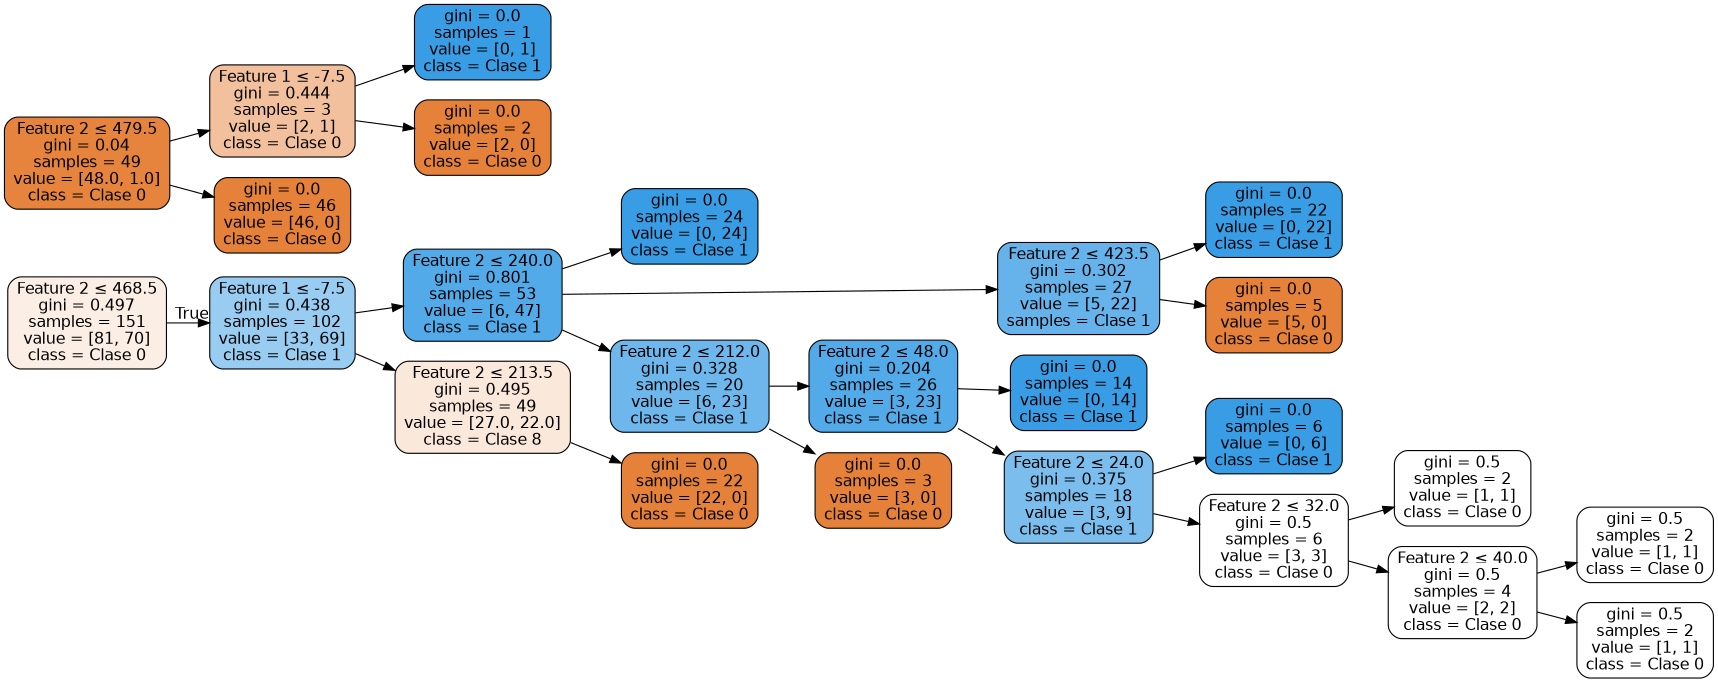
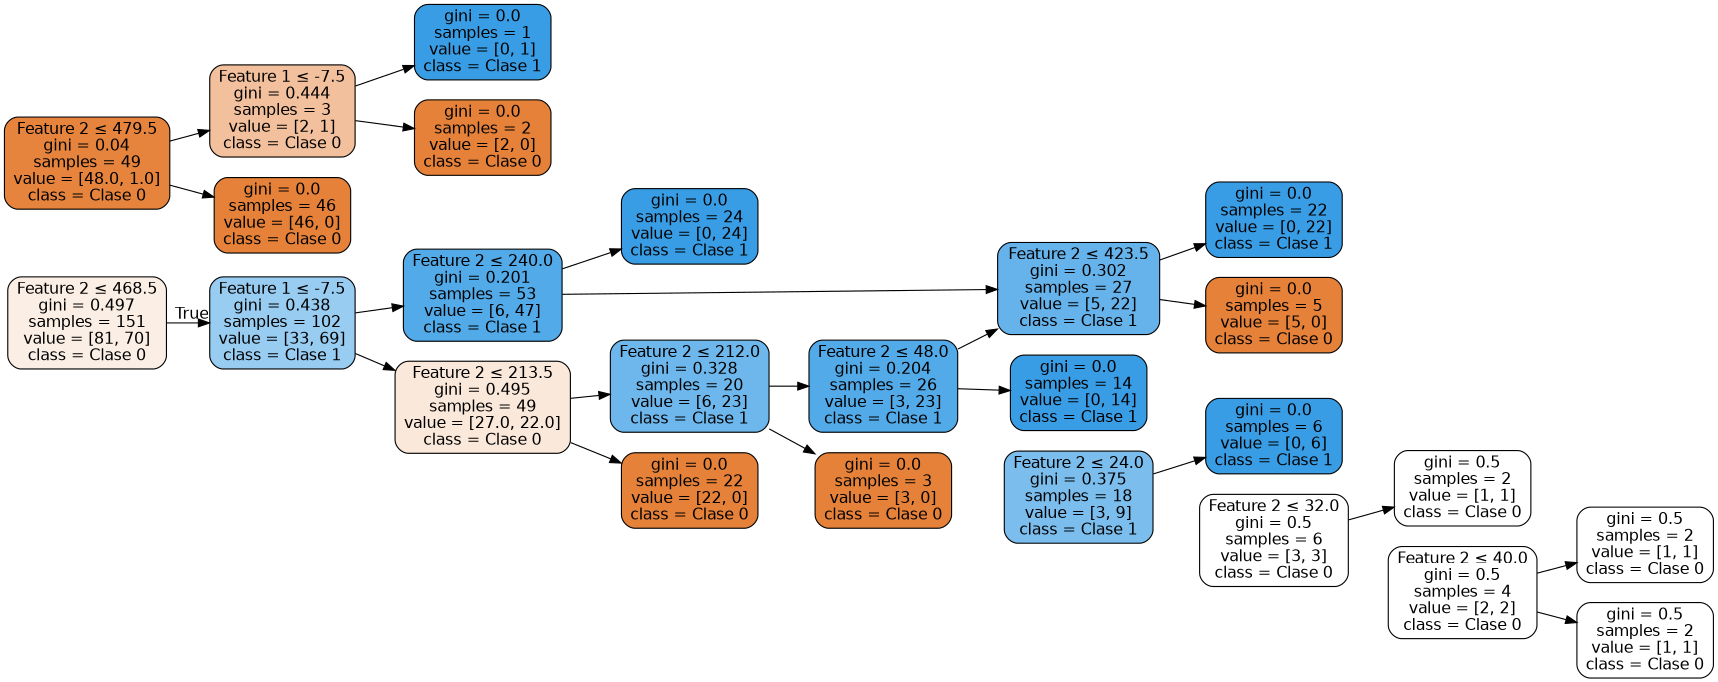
  digraph {
    rankdir=LR
    node [color=black fillcolor="#e58139" fontname=helvetica shape=box style="filled, rounded"]
    edge [fontname=helvetica]
    n1 [fillcolor="#fbeee4" label=<Feature 2 &le; 468.5<br/>gini = 0.497<br/>samples = 151<br/>value = [81, 70]<br/>class = Clase 0>]
    n2 [fillcolor="#98ccf1" label=<Feature 1 &le; -7.5<br/>gini = 0.438<br/>samples = 102<br/>value = [33, 69]<br/>class = Clase 1>]
-   n3 [fillcolor="#52aae8" label=<Feature 2 &le; 240.0<br/>gini = 0.801<br/>samples = 53<br/>value = [6, 47]<br/>class = Clase 1>]
-   n4 [fillcolor="#fae8da" label=<Feature 2 &le; 213.5<br/>gini = 0.495<br/>samples = 49<br/>value = [27.0, 22.0]<br/>class = Clase 8>]
+   n3 [fillcolor="#52aae8" label=<Feature 2 &le; 240.0<br/>gini = 0.201<br/>samples = 53<br/>value = [6, 47]<br/>class = Clase 1>]
+   n4 [fillcolor="#fae8da" label=<Feature 2 &le; 213.5<br/>gini = 0.495<br/>samples = 49<br/>value = [27.0, 22.0]<br/>class = Clase 0>]
    n5 [fillcolor="#e6843d" label=<Feature 2 &le; 479.5<br/>gini = 0.04<br/>samples = 49<br/>value = [48.0, 1.0]<br/>class = Clase 0>]
    n6 [fillcolor="#f2c09c" label=<Feature 1 &le; -7.5<br/>gini = 0.444<br/>samples = 3<br/>value = [2, 1]<br/>class = Clase 0>]
    n7 [label=<gini = 0.0<br/>samples = 46<br/>value = [46, 0]<br/>class = Clase 0>]
    n8 [fillcolor="#6db7ec" label=<Feature 2 &le; 212.0<br/>gini = 0.328<br/>samples = 20<br/>value = [6, 23]<br/>class = Clase 1>]
    n9 [fillcolor="#399de5" label=<gini = 0.0<br/>samples = 24<br/>value = [0, 24]<br/>class = Clase 1>]
-   n10 [fillcolor="#66b3eb" label=<Feature 2 &le; 423.5<br/>gini = 0.302<br/>samples = 27<br/>value = [5, 22]<br/>samples = Clase 1>]
+   n10 [fillcolor="#66b3eb" label=<Feature 2 &le; 423.5<br/>gini = 0.302<br/>samples = 27<br/>value = [5, 22]<br/>class = Clase 1>]
    n11 [label=<gini = 0.0<br/>samples = 22<br/>value = [22, 0]<br/>class = Clase 0>]
    n12 [fillcolor="#53aae8" label=<Feature 2 &le; 48.0<br/>gini = 0.204<br/>samples = 26<br/>value = [3, 23]<br/>class = Clase 1>]
    n13 [label=<gini = 0.0<br/>samples = 3<br/>value = [3, 0]<br/>class = Clase 0>]
    n14 [fillcolor="#7bbeee" label=<Feature 2 &le; 24.0<br/>gini = 0.375<br/>samples = 18<br/>value = [3, 9]<br/>class = Clase 1>]
    n15 [fillcolor="#399de5" label=<gini = 0.0<br/>samples = 14<br/>value = [0, 14]<br/>class = Clase 1>]
    n16 [fillcolor="#399de5" label=<gini = 0.0<br/>samples = 6<br/>value = [0, 6]<br/>class = Clase 1>]
    n17 [fillcolor="#ffffff" label=<Feature 2 &le; 32.0<br/>gini = 0.5<br/>samples = 6<br/>value = [3, 3]<br/>class = Clase 0>]
    n18 [fillcolor="#ffffff" label=<gini = 0.5<br/>samples = 2<br/>value = [1, 1]<br/>class = Clase 0>]
    n19 [fillcolor="#ffffff" label=<Feature 2 &le; 40.0<br/>gini = 0.5<br/>samples = 4<br/>value = [2, 2]<br/>class = Clase 0>]
    n20 [fillcolor="#ffffff" label=<gini = 0.5<br/>samples = 2<br/>value = [1, 1]<br/>class = Clase 0>]
    n21 [fillcolor="#ffffff" label=<gini = 0.5<br/>samples = 2<br/>value = [1, 1]<br/>class = Clase 0>]
    n22 [fillcolor="#399de5" label=<gini = 0.0<br/>samples = 22<br/>value = [0, 22]<br/>class = Clase 1>]
    n23 [label=<gini = 0.0<br/>samples = 5<br/>value = [5, 0]<br/>class = Clase 0>]
    n24 [fillcolor="#399de5" label=<gini = 0.0<br/>samples = 1<br/>value = [0, 1]<br/>class = Clase 1>]
    n25 [label=<gini = 0.0<br/>samples = 2<br/>value = [2, 0]<br/>class = Clase 0>]
    n1 -> n2 [headlabel=True labelangle=45 labeldistance=2.5]
    n2 -> n3
    n2 -> n4
-   n3 -> n8
+   n4 -> n8
    n3 -> n9
    n3 -> n10
    n4 -> n11
    n5 -> n6
    n5 -> n7
    n6 -> n24
    n6 -> n25
    n8 -> n12
    n8 -> n13
    n10 -> n22
    n10 -> n23
-   n12 -> n14
+   n12 -> n10
    n12 -> n15
    n14 -> n16
-   n14 -> n17
    n17 -> n18
-   n17 -> n19
    n19 -> n20
    n19 -> n21
  }
